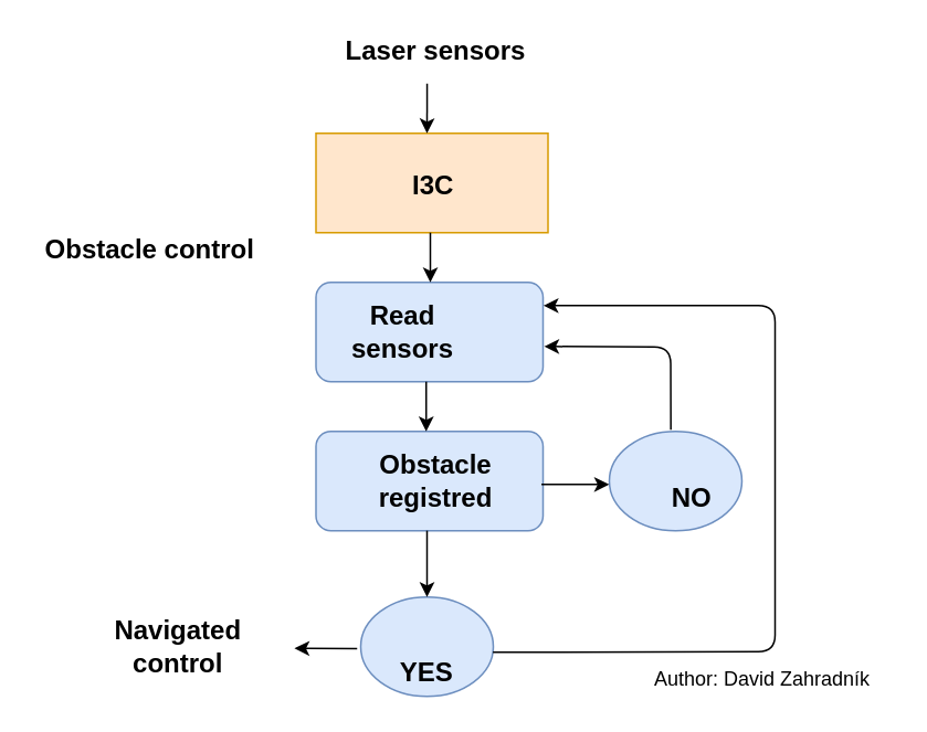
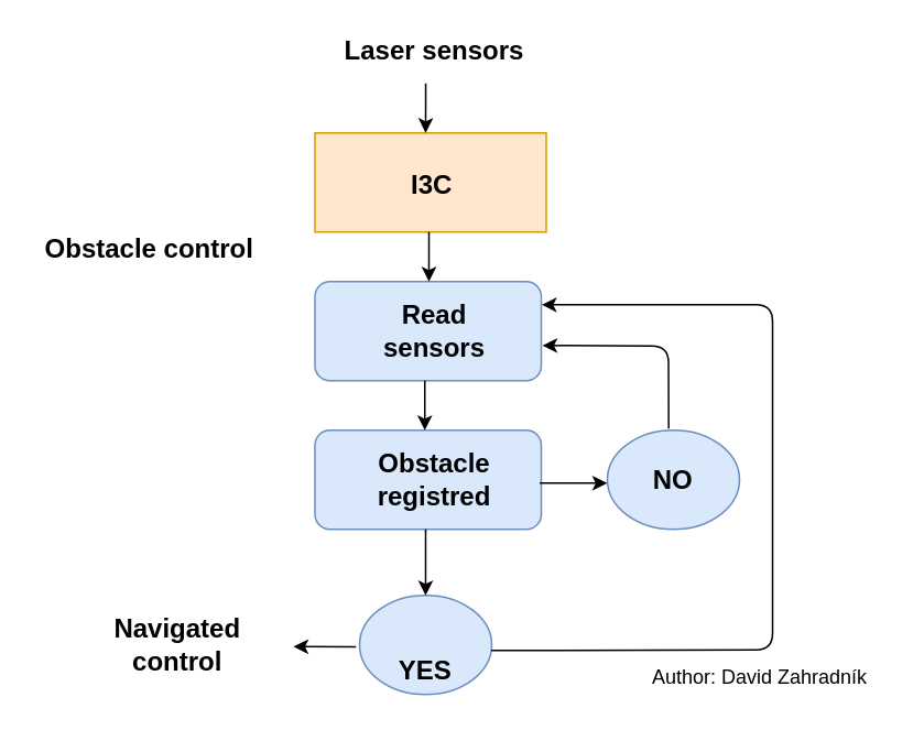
  <mxCell id="0" />
  <mxCell id="1" parent="0" />
  <mxCell id="2" value="Obstacle control" style="text;html=1;strokeColor=none;fillColor=none;align=center;verticalAlign=middle;whiteSpace=wrap;rounded=0;fontSize=16;fontStyle=1" parent="1" vertex="1"><mxGeometry x="20" y="140" width="140" height="20" as="geometry" /></mxCell>
  <mxCell id="3" value="" style="rounded=0;whiteSpace=wrap;html=1;fontSize=16;fillColor=#ffe6cc;strokeColor=#d79b00;fontStyle=1" parent="1" vertex="1"><mxGeometry x="190" y="80" width="140" height="60" as="geometry" /></mxCell>
  <mxCell id="4" value="I3C" style="text;html=1;strokeColor=none;fillColor=none;align=center;verticalAlign=middle;whiteSpace=wrap;rounded=0;fontSize=16;fontStyle=1" parent="1" vertex="1"><mxGeometry x="240" y="100.5" width="42" height="20" as="geometry" /></mxCell>
  <mxCell id="5" value="" style="rounded=1;whiteSpace=wrap;html=1;fontSize=16;fillColor=#dae8fc;strokeColor=#6c8ebf;fontStyle=1" parent="1" vertex="1"><mxGeometry x="190" y="170" width="137" height="60" as="geometry" /></mxCell>
- <mxCell id="6" value="Read sensors" style="text;html=1;strokeColor=none;fillColor=none;align=center;verticalAlign=middle;whiteSpace=wrap;rounded=0;fontSize=16;fontStyle=1" parent="1" vertex="1"><mxGeometry x="197" y="190" width="91" height="20" as="geometry" /></mxCell>
+ <mxCell id="6" value="Read sensors" style="text;html=1;strokeColor=none;fillColor=none;align=center;verticalAlign=middle;whiteSpace=wrap;rounded=0;fontSize=16;fontStyle=1" parent="1" vertex="1"><mxGeometry x="217" y="190" width="91" height="20" as="geometry" /></mxCell>
  <mxCell id="7" value="" style="rounded=1;whiteSpace=wrap;html=1;fontSize=16;fillColor=#dae8fc;strokeColor=#6c8ebf;fontStyle=1" parent="1" vertex="1"><mxGeometry x="190" y="260" width="137" height="60" as="geometry" /></mxCell>
  <mxCell id="8" value="Obstacle registred" style="text;html=1;align=center;verticalAlign=middle;whiteSpace=wrap;rounded=0;fontSize=16;fontStyle=1" parent="1" vertex="1"><mxGeometry x="217" y="280" width="91" height="20" as="geometry" /></mxCell>
  <mxCell id="9" value="" style="ellipse;whiteSpace=wrap;html=1;fontSize=16;fillColor=#dae8fc;strokeColor=#6c8ebf;fontStyle=1" parent="1" vertex="1"><mxGeometry x="367" y="260" width="80" height="60" as="geometry" /></mxCell>
- <mxCell id="10" value="NO" style="text;html=1;strokeColor=none;fillColor=none;align=center;verticalAlign=middle;whiteSpace=wrap;rounded=0;fontSize=16;fontStyle=1" parent="1" vertex="1"><mxGeometry x="397" y="290" width="40" height="20" as="geometry" /></mxCell>
+ <mxCell id="10" value="NO" style="text;html=1;strokeColor=none;fillColor=none;align=center;verticalAlign=middle;whiteSpace=wrap;rounded=0;fontSize=16;fontStyle=1" parent="1" vertex="1"><mxGeometry x="387" y="280" width="40" height="20" as="geometry" /></mxCell>
  <mxCell id="11" value="" style="ellipse;whiteSpace=wrap;html=1;fontSize=16;fillColor=#dae8fc;strokeColor=#6c8ebf;fontStyle=1" parent="1" vertex="1"><mxGeometry x="217" y="360" width="80" height="60" as="geometry" /></mxCell>
  <mxCell id="12" value="YES" style="text;html=1;strokeColor=none;fillColor=none;align=center;verticalAlign=middle;whiteSpace=wrap;rounded=0;fontSize=16;fontStyle=1" parent="1" vertex="1"><mxGeometry x="237" y="395" width="40" height="20" as="geometry" /></mxCell>
  <mxCell id="13" value="" style="endArrow=classic;html=1;fontSize=16;exitX=0.493;exitY=0.999;exitDx=0;exitDy=0;exitPerimeter=0;fontStyle=1" parent="1" source="3" edge="1"><mxGeometry width="50" height="50" relative="1" as="geometry"><mxPoint x="357" y="180" as="sourcePoint" /><mxPoint x="259" y="170" as="targetPoint" /></mxGeometry></mxCell>
  <mxCell id="14" value="" style="endArrow=classic;html=1;fontSize=16;exitX=0.493;exitY=0.999;exitDx=0;exitDy=0;exitPerimeter=0;fontStyle=1" parent="1" edge="1"><mxGeometry width="50" height="50" relative="1" as="geometry"><mxPoint x="257.065" y="49.935" as="sourcePoint" /><mxPoint x="257" y="80" as="targetPoint" /></mxGeometry></mxCell>
  <mxCell id="15" value="" style="endArrow=classic;html=1;fontSize=16;exitX=0.493;exitY=0.999;exitDx=0;exitDy=0;exitPerimeter=0;fontStyle=1" parent="1" edge="1"><mxGeometry width="50" height="50" relative="1" as="geometry"><mxPoint x="256.5" y="229.944" as="sourcePoint" /><mxPoint x="256.5" y="260" as="targetPoint" /></mxGeometry></mxCell>
  <mxCell id="16" value="" style="endArrow=classic;html=1;fontSize=16;exitX=0.493;exitY=0.999;exitDx=0;exitDy=0;exitPerimeter=0;entryX=0.5;entryY=0;entryDx=0;entryDy=0;fontStyle=1" parent="1" target="11" edge="1"><mxGeometry width="50" height="50" relative="1" as="geometry"><mxPoint x="257" y="319.944" as="sourcePoint" /><mxPoint x="257" y="350" as="targetPoint" /></mxGeometry></mxCell>
  <mxCell id="17" value="" style="endArrow=classic;html=1;fontSize=16;exitX=0.993;exitY=0.534;exitDx=0;exitDy=0;exitPerimeter=0;entryX=-0.001;entryY=0.534;entryDx=0;entryDy=0;entryPerimeter=0;fontStyle=1" parent="1" source="7" target="9" edge="1"><mxGeometry width="50" height="50" relative="1" as="geometry"><mxPoint x="276.5" y="249.944" as="sourcePoint" /><mxPoint x="276.5" y="280" as="targetPoint" /></mxGeometry></mxCell>
  <mxCell id="18" value="" style="endArrow=classic;html=1;fontSize=16;exitX=0.464;exitY=-0.016;exitDx=0;exitDy=0;exitPerimeter=0;entryX=1.005;entryY=0.645;entryDx=0;entryDy=0;entryPerimeter=0;fontStyle=1" parent="1" source="9" target="5" edge="1"><mxGeometry width="50" height="50" relative="1" as="geometry"><mxPoint x="335.81" y="301.905" as="sourcePoint" /><mxPoint x="404" y="80" as="targetPoint" /><Array as="points"><mxPoint x="404" y="209" /></Array></mxGeometry></mxCell>
  <mxCell id="19" value="" style="endArrow=classic;html=1;fontSize=16;exitX=-0.027;exitY=0.52;exitDx=0;exitDy=0;exitPerimeter=0;fontStyle=1" parent="1" source="11" edge="1"><mxGeometry width="50" height="50" relative="1" as="geometry"><mxPoint x="267" y="329.944" as="sourcePoint" /><mxPoint x="177" y="391" as="targetPoint" /></mxGeometry></mxCell>
  <mxCell id="20" value="" style="endArrow=classic;html=1;fontSize=16;exitX=0.997;exitY=0.556;exitDx=0;exitDy=0;exitPerimeter=0;entryX=1.002;entryY=0.234;entryDx=0;entryDy=0;entryPerimeter=0;fontStyle=1" parent="1" source="11" target="5" edge="1"><mxGeometry width="50" height="50" relative="1" as="geometry"><mxPoint x="224.857" y="401.429" as="sourcePoint" /><mxPoint x="497" y="393" as="targetPoint" /><Array as="points"><mxPoint x="467" y="393" /><mxPoint x="467" y="184" /></Array></mxGeometry></mxCell>
  <mxCell id="21" value="Laser sensors" style="text;html=1;strokeColor=none;fillColor=none;align=center;verticalAlign=middle;whiteSpace=wrap;rounded=0;fontSize=16;fontStyle=1" parent="1" vertex="1"><mxGeometry x="172" y="20" width="181" height="20" as="geometry" /></mxCell>
  <mxCell id="22" value="Navigated control" style="text;html=1;strokeColor=none;fillColor=none;align=center;verticalAlign=middle;whiteSpace=wrap;rounded=0;fontSize=16;fontStyle=1" parent="1" vertex="1"><mxGeometry x="47" y="380" width="120" height="20" as="geometry" /></mxCell>
  <mxCell id="23" value="Author: David Zahradník" style="text;html=1;strokeColor=none;fillColor=none;align=center;verticalAlign=middle;whiteSpace=wrap;rounded=0;" vertex="1" parent="1"><mxGeometry x="382" y="400" width="155" height="20" as="geometry" /></mxCell>
